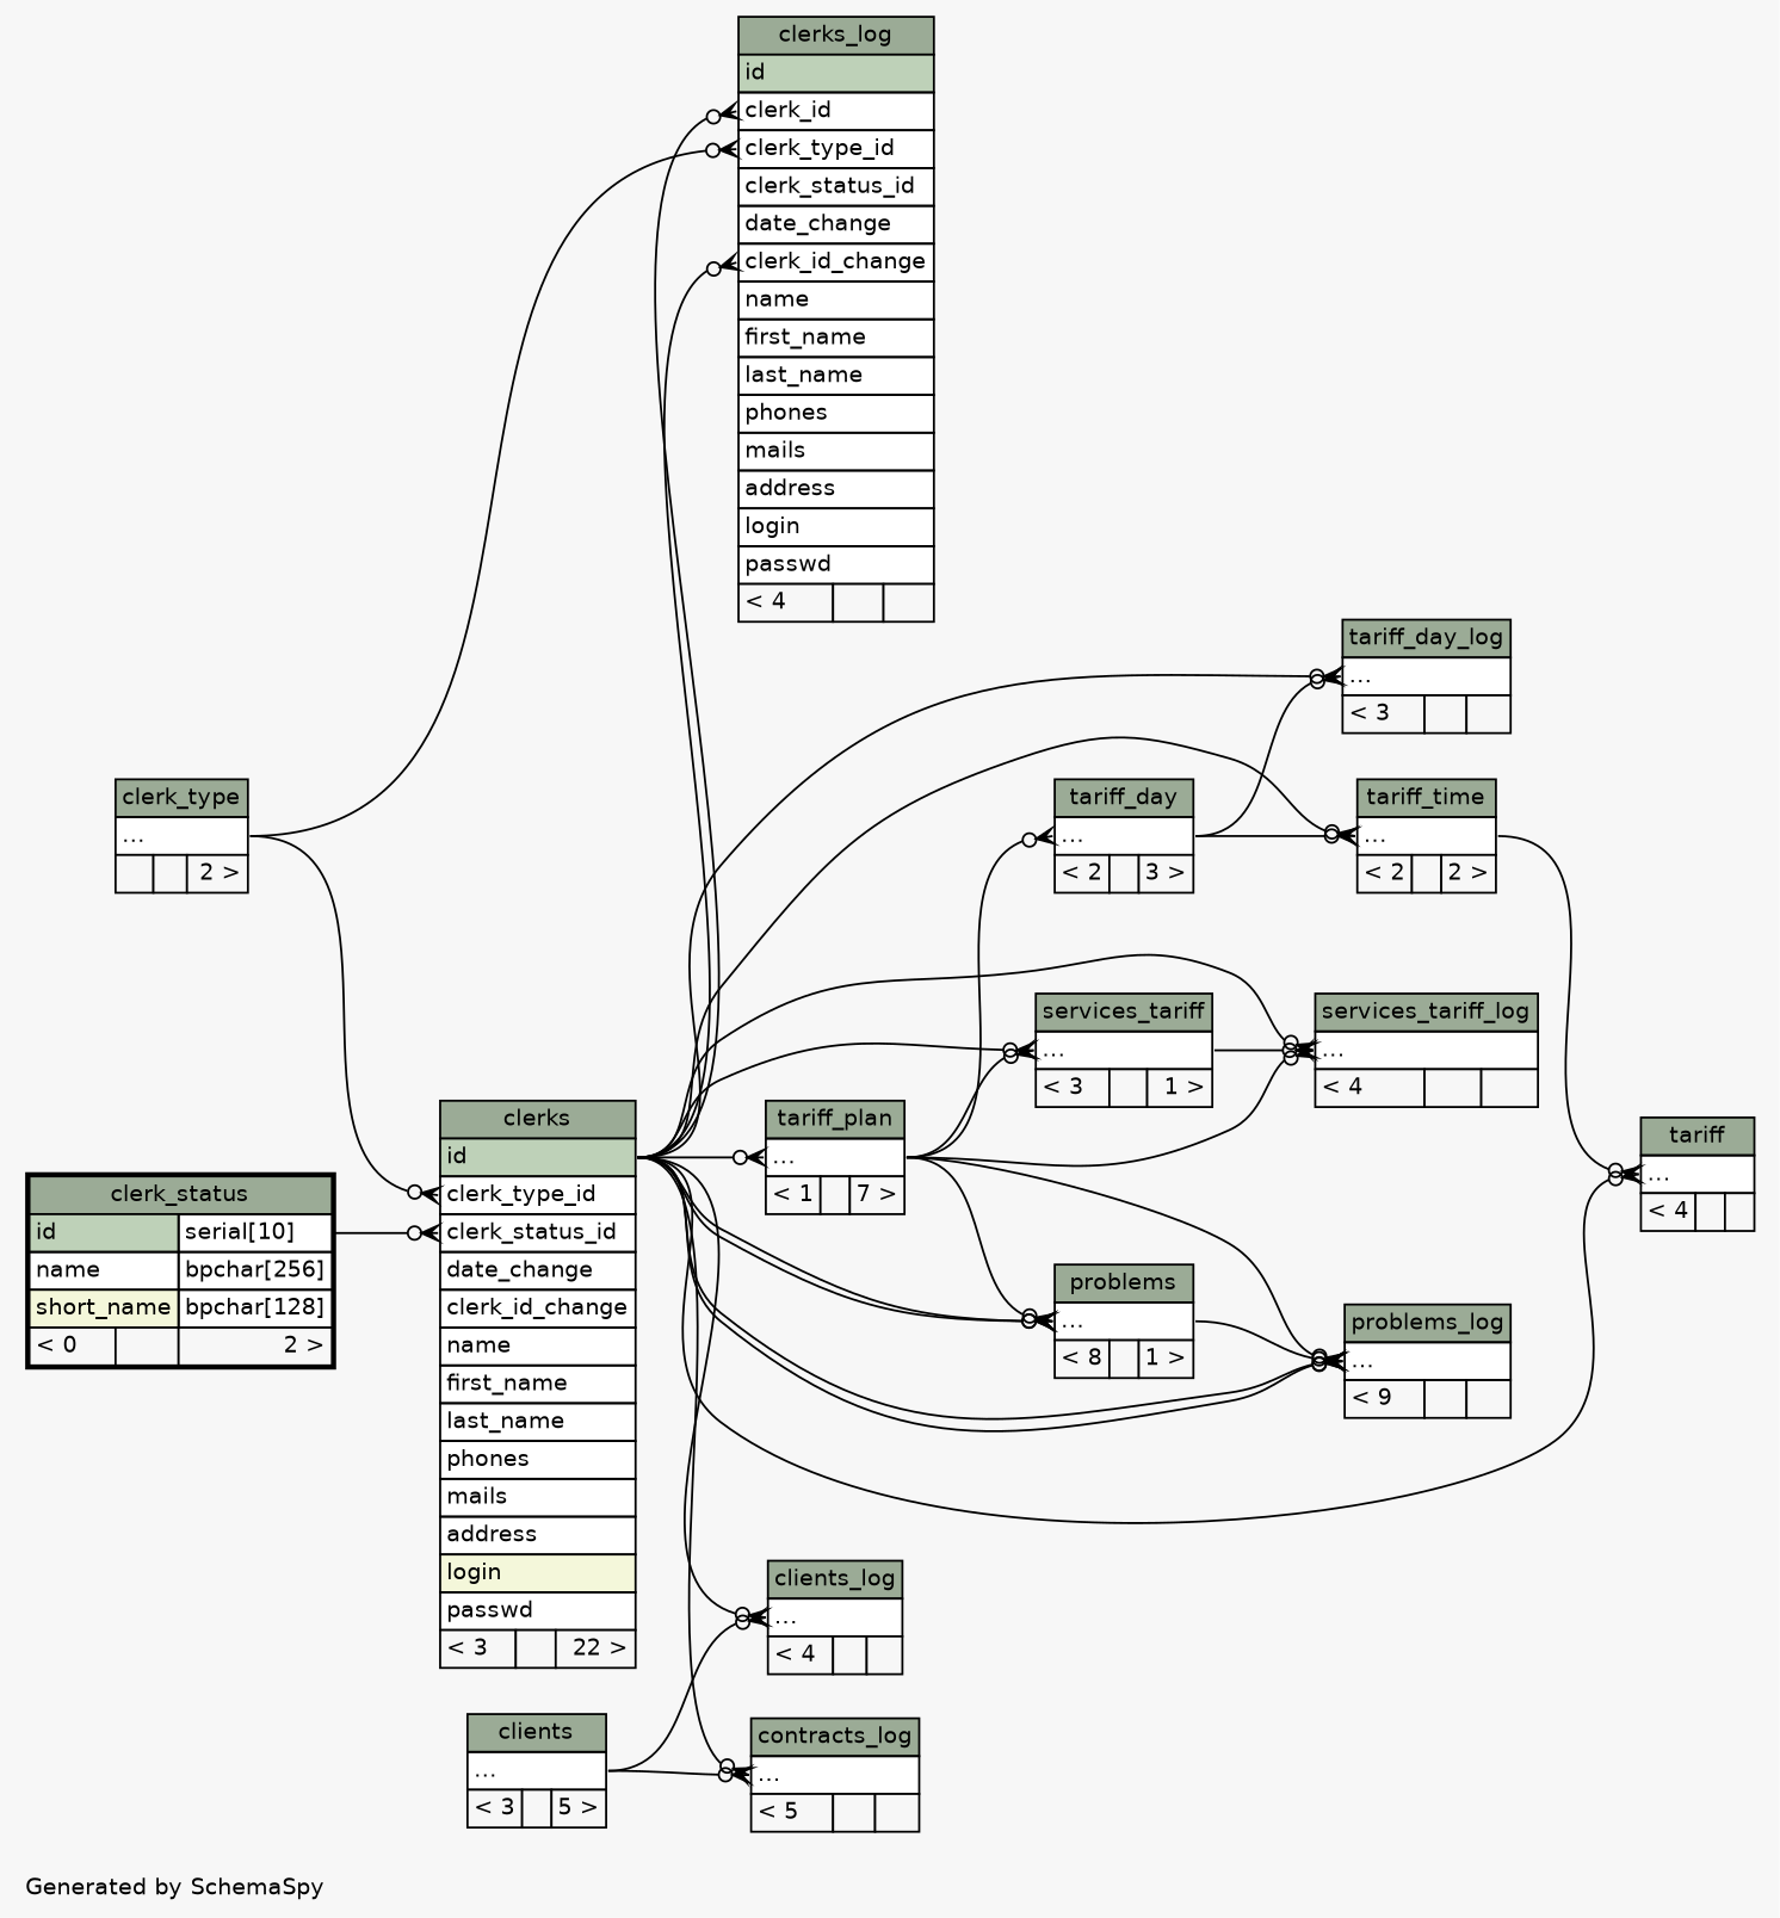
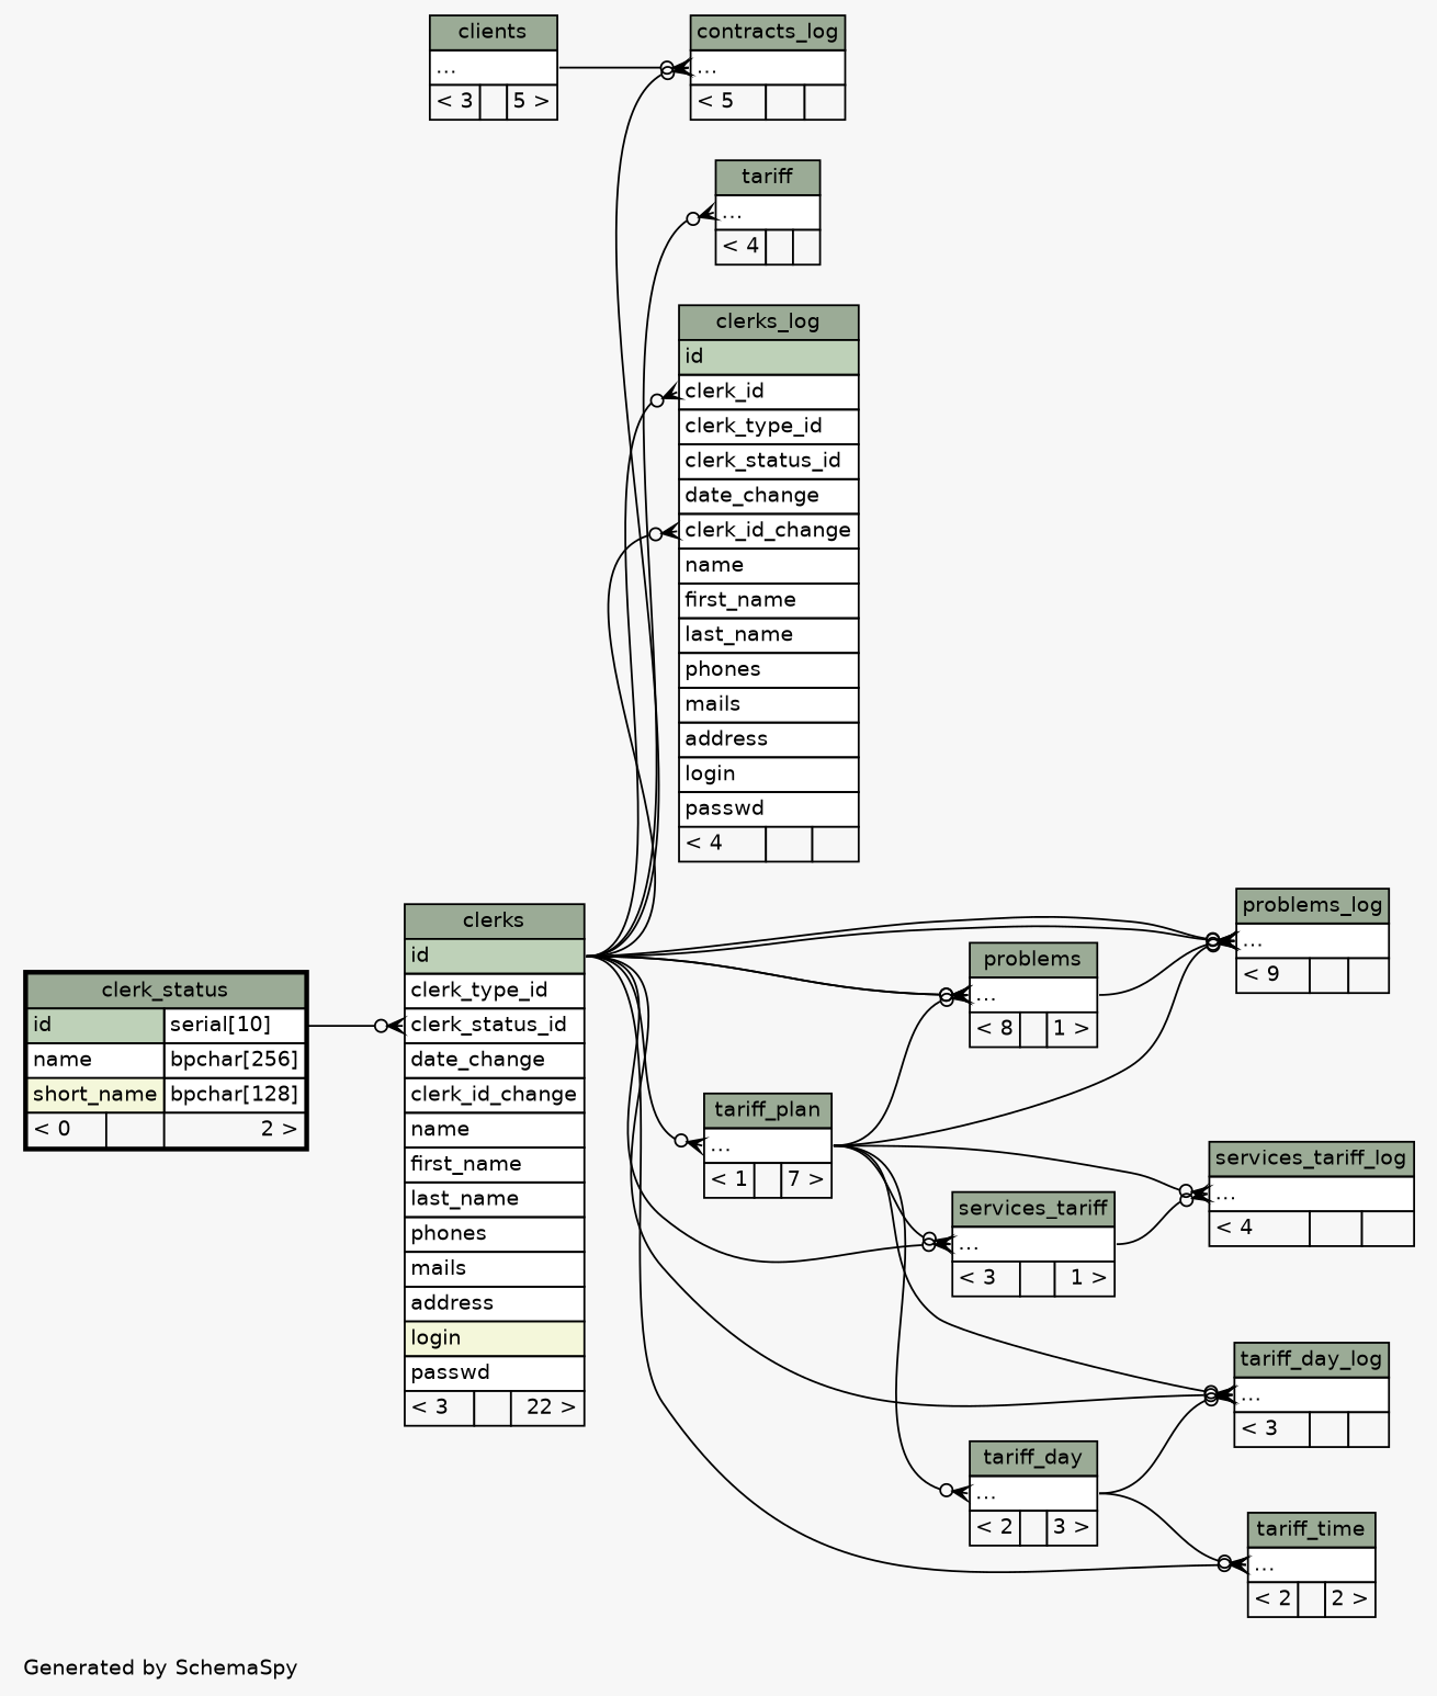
  digraph {
    bgcolor="#f7f7f7"
    fontname=Helvetica
    fontsize=11
    label="\nGenerated by SchemaSpy"
    labeljust=l
    nodesep=0.18
    rankdir=RL
    ranksep=0.46
    node [fontname=Helvetica fontsize=11 shape=plaintext]
    edge [arrowhead=none arrowsize=0.8 arrowtail=crowodot dir=back headport="elipses:e" tailport="elipses:w"]
    n1 [label=<     <TABLE BORDER="0" CELLBORDER="1" CELLSPACING="0" BGCOLOR="#ffffff">       <TR><TD COLSPAN="3" BGCOLOR="#9bab96" ALIGN="CENTER">clerks</TD></TR>       <TR><TD PORT="id" COLSPAN="3" BGCOLOR="#bed1b8" ALIGN="LEFT">id</TD></TR>       <TR><TD PORT="clerk_type_id" COLSPAN="3" ALIGN="LEFT">clerk_type_id</TD></TR>       <TR><TD PORT="clerk_status_id" COLSPAN="3" ALIGN="LEFT">clerk_status_id</TD></TR>       <TR><TD PORT="date_change" COLSPAN="3" ALIGN="LEFT">date_change</TD></TR>       <TR><TD PORT="clerk_id_change" COLSPAN="3" ALIGN="LEFT">clerk_id_change</TD></TR>       <TR><TD PORT="name" COLSPAN="3" ALIGN="LEFT">name</TD></TR>       <TR><TD PORT="first_name" COLSPAN="3" ALIGN="LEFT">first_name</TD></TR>       <TR><TD PORT="last_name" COLSPAN="3" ALIGN="LEFT">last_name</TD></TR>       <TR><TD PORT="phones" COLSPAN="3" ALIGN="LEFT">phones</TD></TR>       <TR><TD PORT="mails" COLSPAN="3" ALIGN="LEFT">mails</TD></TR>       <TR><TD PORT="address" COLSPAN="3" ALIGN="LEFT">address</TD></TR>       <TR><TD PORT="login" COLSPAN="3" BGCOLOR="#f4f7da" ALIGN="LEFT">login</TD></TR>       <TR><TD PORT="passwd" COLSPAN="3" ALIGN="LEFT">passwd</TD></TR>       <TR><TD ALIGN="LEFT" BGCOLOR="#f7f7f7">&lt; 3</TD><TD ALIGN="RIGHT" BGCOLOR="#f7f7f7">  </TD><TD ALIGN="RIGHT" BGCOLOR="#f7f7f7">22 &gt;</TD></TR>     </TABLE>>]
    n2 [label=<     <TABLE BORDER="2" CELLBORDER="1" CELLSPACING="0" BGCOLOR="#ffffff">       <TR><TD COLSPAN="3" BGCOLOR="#9bab96" ALIGN="CENTER">clerk_status</TD></TR>       <TR><TD PORT="id" COLSPAN="2" BGCOLOR="#bed1b8" ALIGN="LEFT">id</TD><TD PORT="id.type" ALIGN="LEFT">serial[10]</TD></TR>       <TR><TD PORT="name" COLSPAN="2" ALIGN="LEFT">name</TD><TD PORT="name.type" ALIGN="LEFT">bpchar[256]</TD></TR>       <TR><TD PORT="short_name" COLSPAN="2" BGCOLOR="#f4f7da" ALIGN="LEFT">short_name</TD><TD PORT="short_name.type" ALIGN="LEFT">bpchar[128]</TD></TR>       <TR><TD ALIGN="LEFT" BGCOLOR="#f7f7f7">&lt; 0</TD><TD ALIGN="RIGHT" BGCOLOR="#f7f7f7">  </TD><TD ALIGN="RIGHT" BGCOLOR="#f7f7f7">2 &gt;</TD></TR>     </TABLE>>]
-   n3 [label=<     <TABLE BORDER="0" CELLBORDER="1" CELLSPACING="0" BGCOLOR="#ffffff">       <TR><TD COLSPAN="3" BGCOLOR="#9bab96" ALIGN="CENTER">clerk_type</TD></TR>       <TR><TD PORT="elipses" COLSPAN="3" ALIGN="LEFT">...</TD></TR>       <TR><TD ALIGN="LEFT" BGCOLOR="#f7f7f7">  </TD><TD ALIGN="RIGHT" BGCOLOR="#f7f7f7">  </TD><TD ALIGN="RIGHT" BGCOLOR="#f7f7f7">2 &gt;</TD></TR>     </TABLE>>]
    n4 [label=<     <TABLE BORDER="0" CELLBORDER="1" CELLSPACING="0" BGCOLOR="#ffffff">       <TR><TD COLSPAN="3" BGCOLOR="#9bab96" ALIGN="CENTER">clerks_log</TD></TR>       <TR><TD PORT="id" COLSPAN="3" BGCOLOR="#bed1b8" ALIGN="LEFT">id</TD></TR>       <TR><TD PORT="clerk_id" COLSPAN="3" ALIGN="LEFT">clerk_id</TD></TR>       <TR><TD PORT="clerk_type_id" COLSPAN="3" ALIGN="LEFT">clerk_type_id</TD></TR>       <TR><TD PORT="clerk_status_id" COLSPAN="3" ALIGN="LEFT">clerk_status_id</TD></TR>       <TR><TD PORT="date_change" COLSPAN="3" ALIGN="LEFT">date_change</TD></TR>       <TR><TD PORT="clerk_id_change" COLSPAN="3" ALIGN="LEFT">clerk_id_change</TD></TR>       <TR><TD PORT="name" COLSPAN="3" ALIGN="LEFT">name</TD></TR>       <TR><TD PORT="first_name" COLSPAN="3" ALIGN="LEFT">first_name</TD></TR>       <TR><TD PORT="last_name" COLSPAN="3" ALIGN="LEFT">last_name</TD></TR>       <TR><TD PORT="phones" COLSPAN="3" ALIGN="LEFT">phones</TD></TR>       <TR><TD PORT="mails" COLSPAN="3" ALIGN="LEFT">mails</TD></TR>       <TR><TD PORT="address" COLSPAN="3" ALIGN="LEFT">address</TD></TR>       <TR><TD PORT="login" COLSPAN="3" ALIGN="LEFT">login</TD></TR>       <TR><TD PORT="passwd" COLSPAN="3" ALIGN="LEFT">passwd</TD></TR>       <TR><TD ALIGN="LEFT" BGCOLOR="#f7f7f7">&lt; 4</TD><TD ALIGN="RIGHT" BGCOLOR="#f7f7f7">  </TD><TD ALIGN="RIGHT" BGCOLOR="#f7f7f7">  </TD></TR>     </TABLE>>]
    n5 [label=<     <TABLE BORDER="0" CELLBORDER="1" CELLSPACING="0" BGCOLOR="#ffffff">       <TR><TD COLSPAN="3" BGCOLOR="#9bab96" ALIGN="CENTER">clients</TD></TR>       <TR><TD PORT="elipses" COLSPAN="3" ALIGN="LEFT">...</TD></TR>       <TR><TD ALIGN="LEFT" BGCOLOR="#f7f7f7">&lt; 3</TD><TD ALIGN="RIGHT" BGCOLOR="#f7f7f7">  </TD><TD ALIGN="RIGHT" BGCOLOR="#f7f7f7">5 &gt;</TD></TR>     </TABLE>>]
-   n6 [label=<     <TABLE BORDER="0" CELLBORDER="1" CELLSPACING="0" BGCOLOR="#ffffff">       <TR><TD COLSPAN="3" BGCOLOR="#9bab96" ALIGN="CENTER">clients_log</TD></TR>       <TR><TD PORT="elipses" COLSPAN="3" ALIGN="LEFT">...</TD></TR>       <TR><TD ALIGN="LEFT" BGCOLOR="#f7f7f7">&lt; 4</TD><TD ALIGN="RIGHT" BGCOLOR="#f7f7f7">  </TD><TD ALIGN="RIGHT" BGCOLOR="#f7f7f7">  </TD></TR>     </TABLE>>]
    n7 [label=<     <TABLE BORDER="0" CELLBORDER="1" CELLSPACING="0" BGCOLOR="#ffffff">       <TR><TD COLSPAN="3" BGCOLOR="#9bab96" ALIGN="CENTER">contracts_log</TD></TR>       <TR><TD PORT="elipses" COLSPAN="3" ALIGN="LEFT">...</TD></TR>       <TR><TD ALIGN="LEFT" BGCOLOR="#f7f7f7">&lt; 5</TD><TD ALIGN="RIGHT" BGCOLOR="#f7f7f7">  </TD><TD ALIGN="RIGHT" BGCOLOR="#f7f7f7">  </TD></TR>     </TABLE>>]
    n8 [label=<     <TABLE BORDER="0" CELLBORDER="1" CELLSPACING="0" BGCOLOR="#ffffff">       <TR><TD COLSPAN="3" BGCOLOR="#9bab96" ALIGN="CENTER">problems</TD></TR>       <TR><TD PORT="elipses" COLSPAN="3" ALIGN="LEFT">...</TD></TR>       <TR><TD ALIGN="LEFT" BGCOLOR="#f7f7f7">&lt; 8</TD><TD ALIGN="RIGHT" BGCOLOR="#f7f7f7">  </TD><TD ALIGN="RIGHT" BGCOLOR="#f7f7f7">1 &gt;</TD></TR>     </TABLE>>]
    n9 [label=<     <TABLE BORDER="0" CELLBORDER="1" CELLSPACING="0" BGCOLOR="#ffffff">       <TR><TD COLSPAN="3" BGCOLOR="#9bab96" ALIGN="CENTER">tariff_plan</TD></TR>       <TR><TD PORT="elipses" COLSPAN="3" ALIGN="LEFT">...</TD></TR>       <TR><TD ALIGN="LEFT" BGCOLOR="#f7f7f7">&lt; 1</TD><TD ALIGN="RIGHT" BGCOLOR="#f7f7f7">  </TD><TD ALIGN="RIGHT" BGCOLOR="#f7f7f7">7 &gt;</TD></TR>     </TABLE>>]
    n10 [label=<     <TABLE BORDER="0" CELLBORDER="1" CELLSPACING="0" BGCOLOR="#ffffff">       <TR><TD COLSPAN="3" BGCOLOR="#9bab96" ALIGN="CENTER">problems_log</TD></TR>       <TR><TD PORT="elipses" COLSPAN="3" ALIGN="LEFT">...</TD></TR>       <TR><TD ALIGN="LEFT" BGCOLOR="#f7f7f7">&lt; 9</TD><TD ALIGN="RIGHT" BGCOLOR="#f7f7f7">  </TD><TD ALIGN="RIGHT" BGCOLOR="#f7f7f7">  </TD></TR>     </TABLE>>]
    n11 [label=<     <TABLE BORDER="0" CELLBORDER="1" CELLSPACING="0" BGCOLOR="#ffffff">       <TR><TD COLSPAN="3" BGCOLOR="#9bab96" ALIGN="CENTER">services_tariff</TD></TR>       <TR><TD PORT="elipses" COLSPAN="3" ALIGN="LEFT">...</TD></TR>       <TR><TD ALIGN="LEFT" BGCOLOR="#f7f7f7">&lt; 3</TD><TD ALIGN="RIGHT" BGCOLOR="#f7f7f7">  </TD><TD ALIGN="RIGHT" BGCOLOR="#f7f7f7">1 &gt;</TD></TR>     </TABLE>>]
    n12 [label=<     <TABLE BORDER="0" CELLBORDER="1" CELLSPACING="0" BGCOLOR="#ffffff">       <TR><TD COLSPAN="3" BGCOLOR="#9bab96" ALIGN="CENTER">services_tariff_log</TD></TR>       <TR><TD PORT="elipses" COLSPAN="3" ALIGN="LEFT">...</TD></TR>       <TR><TD ALIGN="LEFT" BGCOLOR="#f7f7f7">&lt; 4</TD><TD ALIGN="RIGHT" BGCOLOR="#f7f7f7">  </TD><TD ALIGN="RIGHT" BGCOLOR="#f7f7f7">  </TD></TR>     </TABLE>>]
    n13 [label=<     <TABLE BORDER="0" CELLBORDER="1" CELLSPACING="0" BGCOLOR="#ffffff">       <TR><TD COLSPAN="3" BGCOLOR="#9bab96" ALIGN="CENTER">tariff</TD></TR>       <TR><TD PORT="elipses" COLSPAN="3" ALIGN="LEFT">...</TD></TR>       <TR><TD ALIGN="LEFT" BGCOLOR="#f7f7f7">&lt; 4</TD><TD ALIGN="RIGHT" BGCOLOR="#f7f7f7">  </TD><TD ALIGN="RIGHT" BGCOLOR="#f7f7f7">  </TD></TR>     </TABLE>>]
    n14 [label=<     <TABLE BORDER="0" CELLBORDER="1" CELLSPACING="0" BGCOLOR="#ffffff">       <TR><TD COLSPAN="3" BGCOLOR="#9bab96" ALIGN="CENTER">tariff_time</TD></TR>       <TR><TD PORT="elipses" COLSPAN="3" ALIGN="LEFT">...</TD></TR>       <TR><TD ALIGN="LEFT" BGCOLOR="#f7f7f7">&lt; 2</TD><TD ALIGN="RIGHT" BGCOLOR="#f7f7f7">  </TD><TD ALIGN="RIGHT" BGCOLOR="#f7f7f7">2 &gt;</TD></TR>     </TABLE>>]
    n15 [label=<     <TABLE BORDER="0" CELLBORDER="1" CELLSPACING="0" BGCOLOR="#ffffff">       <TR><TD COLSPAN="3" BGCOLOR="#9bab96" ALIGN="CENTER">tariff_day</TD></TR>       <TR><TD PORT="elipses" COLSPAN="3" ALIGN="LEFT">...</TD></TR>       <TR><TD ALIGN="LEFT" BGCOLOR="#f7f7f7">&lt; 2</TD><TD ALIGN="RIGHT" BGCOLOR="#f7f7f7">  </TD><TD ALIGN="RIGHT" BGCOLOR="#f7f7f7">3 &gt;</TD></TR>     </TABLE>>]
    n16 [label=<     <TABLE BORDER="0" CELLBORDER="1" CELLSPACING="0" BGCOLOR="#ffffff">       <TR><TD COLSPAN="3" BGCOLOR="#9bab96" ALIGN="CENTER">tariff_day_log</TD></TR>       <TR><TD PORT="elipses" COLSPAN="3" ALIGN="LEFT">...</TD></TR>       <TR><TD ALIGN="LEFT" BGCOLOR="#f7f7f7">&lt; 3</TD><TD ALIGN="RIGHT" BGCOLOR="#f7f7f7">  </TD><TD ALIGN="RIGHT" BGCOLOR="#f7f7f7">  </TD></TR>     </TABLE>>]
    n1 -> n2 [headport="id.type:e" tailport="clerk_status_id:w"]
-   n1 -> n3 [tailport="clerk_type_id:w"]
    n4 -> n1 [headport="id:e" tailport="clerk_id:w"]
    n4 -> n1 [headport="id:e" tailport="clerk_id_change:w"]
-   n4 -> n3 [tailport="clerk_type_id:w"]
-   n6 -> n1 [headport="id:e"]
-   n6 -> n5
    n7 -> n1 [headport="id:e"]
    n7 -> n5
    n8 -> n1 [headport="id:e"]
    n8 -> n1 [headport="id:e"]
    n8 -> n9
    n9 -> n1 [headport="id:e"]
    n10 -> n1 [headport="id:e"]
    n10 -> n1 [headport="id:e"]
    n10 -> n8
    n10 -> n9
    n11 -> n1 [headport="id:e"]
    n11 -> n9
-   n12 -> n1 [headport="id:e"]
    n12 -> n9
    n12 -> n11
    n13 -> n1 [headport="id:e"]
-   n13 -> n14
    n14 -> n1 [headport="id:e"]
    n14 -> n15
    n15 -> n9
    n16 -> n1 [headport="id:e"]
+   n16 -> n9
    n16 -> n15
  }
